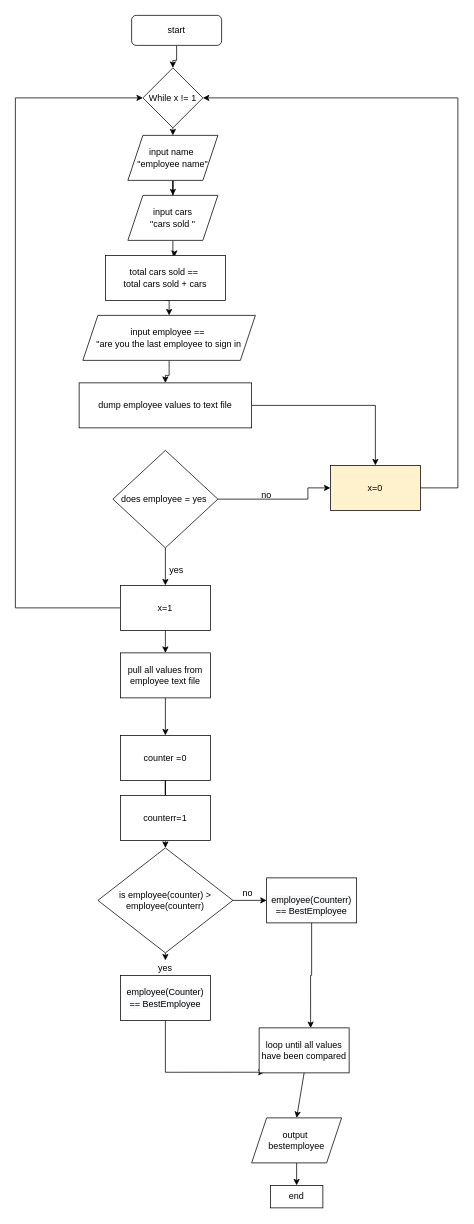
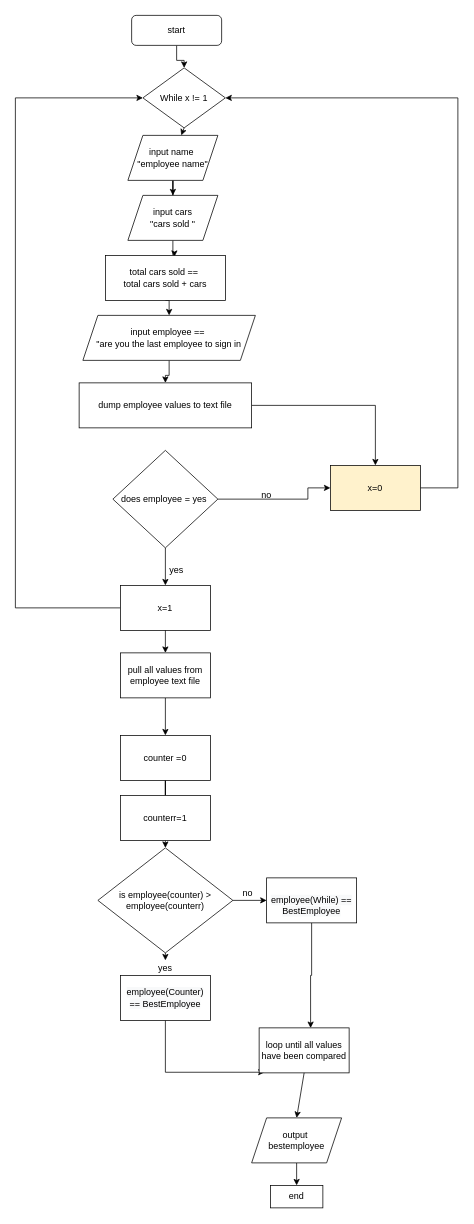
  <mxCell id="0" />
  <mxCell id="1" parent="0" />
  <mxCell id="2" style="edgeStyle=orthogonalEdgeStyle;rounded=0;orthogonalLoop=1;jettySize=auto;html=1;" parent="1" source="3" target="10" edge="1"><mxGeometry relative="1" as="geometry" /></mxCell>
  <mxCell id="3" value="start" style="rounded=1;whiteSpace=wrap;html=1;" parent="1" vertex="1"><mxGeometry x="175" y="20" width="120" height="40" as="geometry" /></mxCell>
  <mxCell id="4" style="edgeStyle=orthogonalEdgeStyle;rounded=0;orthogonalLoop=1;jettySize=auto;html=1;" parent="1" source="5" target="7" edge="1"><mxGeometry relative="1" as="geometry" /></mxCell>
  <mxCell id="5" value="input name&amp;nbsp;&lt;br&gt;&quot;employee name&quot;" style="shape=parallelogram;perimeter=parallelogramPerimeter;whiteSpace=wrap;html=1;fixedSize=1;" parent="1" vertex="1"><mxGeometry x="170" y="180" width="120" height="60" as="geometry" /></mxCell>
  <mxCell id="6" style="edgeStyle=orthogonalEdgeStyle;rounded=0;orthogonalLoop=1;jettySize=auto;html=1;entryX=0.575;entryY=0.033;entryDx=0;entryDy=0;entryPerimeter=0;" parent="1" source="7" target="9" edge="1"><mxGeometry relative="1" as="geometry" /></mxCell>
  <mxCell id="7" value="input cars&lt;br&gt;&quot;cars sold &quot;" style="shape=parallelogram;perimeter=parallelogramPerimeter;whiteSpace=wrap;html=1;fixedSize=1;" parent="1" vertex="1"><mxGeometry x="170" y="260" width="120" height="60" as="geometry" /></mxCell>
  <mxCell id="8" style="edgeStyle=orthogonalEdgeStyle;rounded=0;orthogonalLoop=1;jettySize=auto;html=1;exitX=0.5;exitY=1;exitDx=0;exitDy=0;entryX=0.5;entryY=0;entryDx=0;entryDy=0;" parent="1" source="9" target="12" edge="1"><mxGeometry relative="1" as="geometry" /></mxCell>
  <mxCell id="9" value="total cars sold ==&amp;nbsp;&lt;br&gt;total cars sold + cars" style="rounded=0;whiteSpace=wrap;html=1;" parent="1" vertex="1"><mxGeometry x="140" y="340" width="160" height="60" as="geometry" /></mxCell>
- <mxCell id="10" value="While x != 1" style="rhombus;whiteSpace=wrap;html=1;" parent="1" vertex="1"><mxGeometry x="190" y="90" width="80" height="80" as="geometry" /></mxCell>
+ <mxCell id="10" value="While x != 1" style="rhombus;whiteSpace=wrap;html=1;" parent="1" vertex="1"><mxGeometry x="190" y="90" width="110" height="80" as="geometry" /></mxCell>
  <mxCell id="11" style="edgeStyle=orthogonalEdgeStyle;rounded=0;orthogonalLoop=1;jettySize=auto;html=1;entryX=0.5;entryY=0;entryDx=0;entryDy=0;" parent="1" source="12" target="22" edge="1"><mxGeometry relative="1" as="geometry" /></mxCell>
  <mxCell id="12" value="input employee ==&amp;nbsp;&lt;br&gt;&quot;are you the last employee to sign in" style="shape=parallelogram;perimeter=parallelogramPerimeter;whiteSpace=wrap;html=1;fixedSize=1;" parent="1" vertex="1"><mxGeometry x="110" y="420" width="230" height="60" as="geometry" /></mxCell>
  <mxCell id="13" style="edgeStyle=orthogonalEdgeStyle;rounded=0;orthogonalLoop=1;jettySize=auto;html=1;entryX=0;entryY=0.5;entryDx=0;entryDy=0;exitX=1;exitY=0.5;exitDx=0;exitDy=0;" parent="1" source="14" target="17" edge="1"><mxGeometry relative="1" as="geometry"><mxPoint x="500" y="610" as="targetPoint" /><Array as="points"><mxPoint x="410" y="665" /><mxPoint x="410" y="650" /></Array></mxGeometry></mxCell>
  <mxCell id="14" value="does employee = yes&amp;nbsp;" style="rhombus;whiteSpace=wrap;html=1;" parent="1" vertex="1"><mxGeometry x="150" y="600" width="140" height="130" as="geometry" /></mxCell>
  <mxCell id="15" value="no" style="text;html=1;strokeColor=none;fillColor=none;align=center;verticalAlign=middle;whiteSpace=wrap;rounded=0;" parent="1" vertex="1"><mxGeometry x="335" y="650" width="40" height="20" as="geometry" /></mxCell>
  <mxCell id="16" style="edgeStyle=orthogonalEdgeStyle;rounded=0;orthogonalLoop=1;jettySize=auto;html=1;entryX=1;entryY=0.5;entryDx=0;entryDy=0;" parent="1" source="17" target="10" edge="1"><mxGeometry relative="1" as="geometry"><mxPoint x="610" y="50" as="targetPoint" /><Array as="points"><mxPoint x="610" y="650" /><mxPoint x="610" y="130" /></Array></mxGeometry></mxCell>
  <mxCell id="17" value="x=0" style="rounded=0;whiteSpace=wrap;html=1;fillColor=#fff2cc;" parent="1" vertex="1"><mxGeometry x="440" y="620" width="120" height="60" as="geometry" /></mxCell>
  <mxCell id="18" value="" style="endArrow=classic;html=1;exitX=0.5;exitY=1;exitDx=0;exitDy=0;" parent="1" source="10" target="5" edge="1"><mxGeometry width="50" height="50" relative="1" as="geometry"><mxPoint x="220" y="330" as="sourcePoint" /><mxPoint x="270" y="280" as="targetPoint" /></mxGeometry></mxCell>
  <mxCell id="19" value="" style="endArrow=classic;html=1;exitX=0.5;exitY=1;exitDx=0;exitDy=0;" parent="1" source="14" edge="1"><mxGeometry width="50" height="50" relative="1" as="geometry"><mxPoint x="220" y="730" as="sourcePoint" /><mxPoint x="220" y="780" as="targetPoint" /></mxGeometry></mxCell>
  <mxCell id="20" value="yes" style="text;html=1;strokeColor=none;fillColor=none;align=center;verticalAlign=middle;whiteSpace=wrap;rounded=0;" parent="1" vertex="1"><mxGeometry x="215" y="750" width="40" height="20" as="geometry" /></mxCell>
  <mxCell id="21" style="edgeStyle=orthogonalEdgeStyle;rounded=0;orthogonalLoop=1;jettySize=auto;html=1;" parent="1" source="22" target="17" edge="1"><mxGeometry relative="1" as="geometry" /></mxCell>
  <mxCell id="22" value="dump employee values to text file" style="rounded=0;whiteSpace=wrap;html=1;" parent="1" vertex="1"><mxGeometry x="105" y="510" width="230" height="60" as="geometry" /></mxCell>
  <mxCell id="23" style="edgeStyle=orthogonalEdgeStyle;rounded=0;orthogonalLoop=1;jettySize=auto;html=1;entryX=0;entryY=0.5;entryDx=0;entryDy=0;" parent="1" source="24" target="10" edge="1"><mxGeometry relative="1" as="geometry"><mxPoint x="20" y="130" as="targetPoint" /><Array as="points"><mxPoint x="20" y="810" /><mxPoint x="20" y="130" /></Array></mxGeometry></mxCell>
  <mxCell id="24" value="x=1" style="rounded=0;whiteSpace=wrap;html=1;" parent="1" vertex="1"><mxGeometry x="160" y="780" width="120" height="60" as="geometry" /></mxCell>
  <mxCell id="25" style="edgeStyle=orthogonalEdgeStyle;rounded=0;orthogonalLoop=1;jettySize=auto;html=1;entryX=0.5;entryY=0;entryDx=0;entryDy=0;" edge="1" parent="1" source="26" target="29"><mxGeometry relative="1" as="geometry" /></mxCell>
  <mxCell id="26" value="pull all values from employee text file" style="rounded=0;whiteSpace=wrap;html=1;" parent="1" vertex="1"><mxGeometry x="160" y="870" width="120" height="60" as="geometry" /></mxCell>
  <mxCell id="27" value="" style="endArrow=classic;html=1;exitX=0.5;exitY=1;exitDx=0;exitDy=0;" parent="1" source="24" target="26" edge="1"><mxGeometry width="50" height="50" relative="1" as="geometry"><mxPoint x="230" y="950" as="sourcePoint" /><mxPoint x="280" y="900" as="targetPoint" /></mxGeometry></mxCell>
  <mxCell id="28" style="edgeStyle=orthogonalEdgeStyle;rounded=0;orthogonalLoop=1;jettySize=auto;html=1;entryX=0.5;entryY=0;entryDx=0;entryDy=0;endArrow=none;" edge="1" parent="1" source="29" target="31"><mxGeometry relative="1" as="geometry" /></mxCell>
  <mxCell id="29" value="counter =0" style="rounded=0;whiteSpace=wrap;html=1;" vertex="1" parent="1"><mxGeometry x="160" y="980" width="120" height="60" as="geometry" /></mxCell>
  <mxCell id="30" style="edgeStyle=orthogonalEdgeStyle;rounded=0;orthogonalLoop=1;jettySize=auto;html=1;exitX=0.5;exitY=1;exitDx=0;exitDy=0;entryX=0.5;entryY=0;entryDx=0;entryDy=0;" edge="1" parent="1" source="31" target="34"><mxGeometry relative="1" as="geometry" /></mxCell>
  <mxCell id="31" value="counterr=1" style="rounded=0;whiteSpace=wrap;html=1;" vertex="1" parent="1"><mxGeometry x="160" y="1060" width="120" height="60" as="geometry" /></mxCell>
  <mxCell id="32" style="edgeStyle=orthogonalEdgeStyle;rounded=0;orthogonalLoop=1;jettySize=auto;html=1;entryX=0;entryY=0.5;entryDx=0;entryDy=0;" edge="1" parent="1" source="34" target="38"><mxGeometry relative="1" as="geometry" /></mxCell>
  <mxCell id="33" style="edgeStyle=orthogonalEdgeStyle;rounded=0;orthogonalLoop=1;jettySize=auto;html=1;exitX=0.5;exitY=1;exitDx=0;exitDy=0;entryX=0.5;entryY=0;entryDx=0;entryDy=0;" edge="1" parent="1" source="40" target="36"><mxGeometry relative="1" as="geometry" /></mxCell>
  <mxCell id="34" value="is employee(counter) &amp;gt; employee(counterr)" style="rhombus;whiteSpace=wrap;html=1;" vertex="1" parent="1"><mxGeometry x="130" y="1130" width="180" height="140" as="geometry" /></mxCell>
  <mxCell id="35" style="edgeStyle=orthogonalEdgeStyle;rounded=0;orthogonalLoop=1;jettySize=auto;html=1;entryX=0.061;entryY=0.986;entryDx=0;entryDy=0;entryPerimeter=0;" edge="1" parent="1" source="36" target="42"><mxGeometry relative="1" as="geometry"><mxPoint x="220" y="1420" as="targetPoint" /><Array as="points"><mxPoint x="220" y="1429" /></Array></mxGeometry></mxCell>
  <mxCell id="36" value="&#10;&#10;&lt;span style=&quot;color: rgb(0, 0, 0); font-family: helvetica; font-size: 12px; font-style: normal; font-weight: 400; letter-spacing: normal; text-align: center; text-indent: 0px; text-transform: none; word-spacing: 0px; background-color: rgb(248, 249, 250); display: inline; float: none;&quot;&gt;employee(Counter) == BestEmployee&lt;/span&gt;&#10;&#10;" style="rounded=0;whiteSpace=wrap;html=1;" vertex="1" parent="1"><mxGeometry x="160" y="1300" width="120" height="60" as="geometry" /></mxCell>
  <mxCell id="37" style="edgeStyle=orthogonalEdgeStyle;rounded=0;orthogonalLoop=1;jettySize=auto;html=1;entryX=0.572;entryY=0.002;entryDx=0;entryDy=0;entryPerimeter=0;" edge="1" parent="1" source="38" target="42"><mxGeometry relative="1" as="geometry" /></mxCell>
- <mxCell id="38" value="&lt;br&gt;&lt;span style=&quot;color: rgb(0 , 0 , 0) ; font-family: &amp;#34;helvetica&amp;#34; ; font-size: 12px ; font-style: normal ; font-weight: 400 ; letter-spacing: normal ; text-align: center ; text-indent: 0px ; text-transform: none ; word-spacing: 0px ; background-color: rgb(248 , 249 , 250) ; display: inline ; float: none&quot;&gt;employee(Counterr) == BestEmployee&lt;/span&gt;" style="rounded=0;whiteSpace=wrap;html=1;" vertex="1" parent="1"><mxGeometry x="355" y="1170" width="120" height="60" as="geometry" /></mxCell>
+ <mxCell id="38" value="&lt;br&gt;&lt;span style=&quot;color: rgb(0 , 0 , 0) ; font-family: &amp;#34;helvetica&amp;#34; ; font-size: 12px ; font-style: normal ; font-weight: 400 ; letter-spacing: normal ; text-align: center ; text-indent: 0px ; text-transform: none ; word-spacing: 0px ; background-color: rgb(248 , 249 , 250) ; display: inline ; float: none&quot;&gt;employee(While) == BestEmployee&lt;/span&gt;" style="rounded=0;whiteSpace=wrap;html=1;" vertex="1" parent="1"><mxGeometry x="355" y="1170" width="120" height="60" as="geometry" /></mxCell>
  <mxCell id="39" value="no" style="text;html=1;strokeColor=none;fillColor=none;align=center;verticalAlign=middle;whiteSpace=wrap;rounded=0;" vertex="1" parent="1"><mxGeometry x="310" y="1180" width="40" height="20" as="geometry" /></mxCell>
  <mxCell id="40" value="yes" style="text;html=1;strokeColor=none;fillColor=none;align=center;verticalAlign=middle;whiteSpace=wrap;rounded=0;" vertex="1" parent="1"><mxGeometry x="200" y="1280" width="40" height="20" as="geometry" /></mxCell>
  <mxCell id="41" style="edgeStyle=orthogonalEdgeStyle;rounded=0;orthogonalLoop=1;jettySize=auto;html=1;exitX=0.5;exitY=1;exitDx=0;exitDy=0;entryX=0.5;entryY=0;entryDx=0;entryDy=0;" edge="1" parent="1" source="34" target="40"><mxGeometry relative="1" as="geometry"><mxPoint x="220" y="1270" as="sourcePoint" /><mxPoint x="220" y="1300" as="targetPoint" /></mxGeometry></mxCell>
  <mxCell id="42" value="loop until all values have been compared" style="rounded=0;whiteSpace=wrap;html=1;" vertex="1" parent="1"><mxGeometry x="345" y="1370" width="120" height="60" as="geometry" /></mxCell>
  <mxCell id="43" style="edgeStyle=orthogonalEdgeStyle;rounded=0;orthogonalLoop=1;jettySize=auto;html=1;exitX=0.5;exitY=1;exitDx=0;exitDy=0;entryX=0.5;entryY=0;entryDx=0;entryDy=0;" edge="1" parent="1" source="44" target="46"><mxGeometry relative="1" as="geometry" /></mxCell>
  <mxCell id="44" value="output&amp;nbsp;&lt;br&gt;bestemployee" style="shape=parallelogram;perimeter=parallelogramPerimeter;whiteSpace=wrap;html=1;fixedSize=1;" vertex="1" parent="1"><mxGeometry x="335" y="1490" width="120" height="60" as="geometry" /></mxCell>
  <mxCell id="45" value="" style="endArrow=classic;html=1;exitX=0.5;exitY=1;exitDx=0;exitDy=0;entryX=0.5;entryY=0;entryDx=0;entryDy=0;" edge="1" parent="1" source="42" target="44"><mxGeometry width="50" height="50" relative="1" as="geometry"><mxPoint x="365" y="1540" as="sourcePoint" /><mxPoint x="415" y="1490" as="targetPoint" /></mxGeometry></mxCell>
  <mxCell id="46" value="end" style="whiteSpace=wrap;html=1;rounded=0;" vertex="1" parent="1"><mxGeometry x="360" y="1580" width="70" height="30" as="geometry" /></mxCell>
